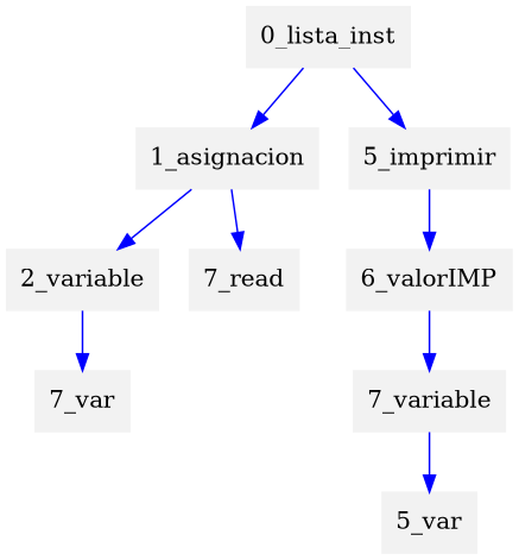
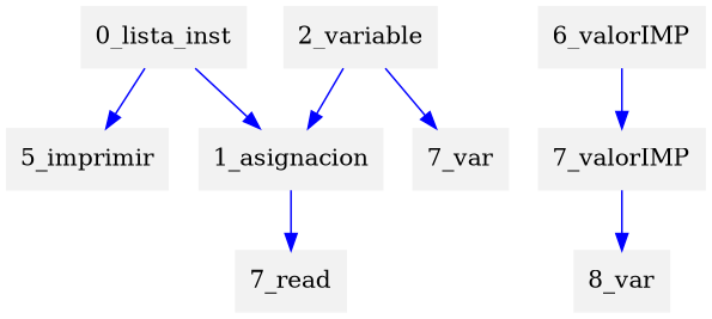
  digraph {
    rankdir=UD
    node [color=Gray95 shape=box style=filled]
    edge [color=blue]
    "0_lista_inst"
    "1_asignacion"
    "5_imprimir"
    "2_variable"
    n5 [label="7_read"]
    "6_valorIMP"
    n7 [label="7_var"]
-   "7_variable"
-   "8_var" [label="5_var"]
+   "7_variable" [label="7_valorIMP"]
+   "8_var"
    "0_lista_inst" -> "1_asignacion"
    "0_lista_inst" -> "5_imprimir"
-   "1_asignacion" -> "2_variable"
+   "2_variable" -> "1_asignacion"
    "1_asignacion" -> n5
-   "5_imprimir" -> "6_valorIMP"
    "2_variable" -> n7
    "6_valorIMP" -> "7_variable"
    "7_variable" -> "8_var"
  }
